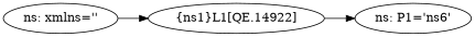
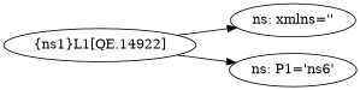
  digraph {
    rankdir=LR
    n1 [label="{ns1}L1[QE.14922]"]
    n2 [label="ns: xmlns=''"]
    n3 [label="ns: P1='ns6'"]
-   n2 -> n1
+   n1 -> n2
    n1 -> n3
  }
